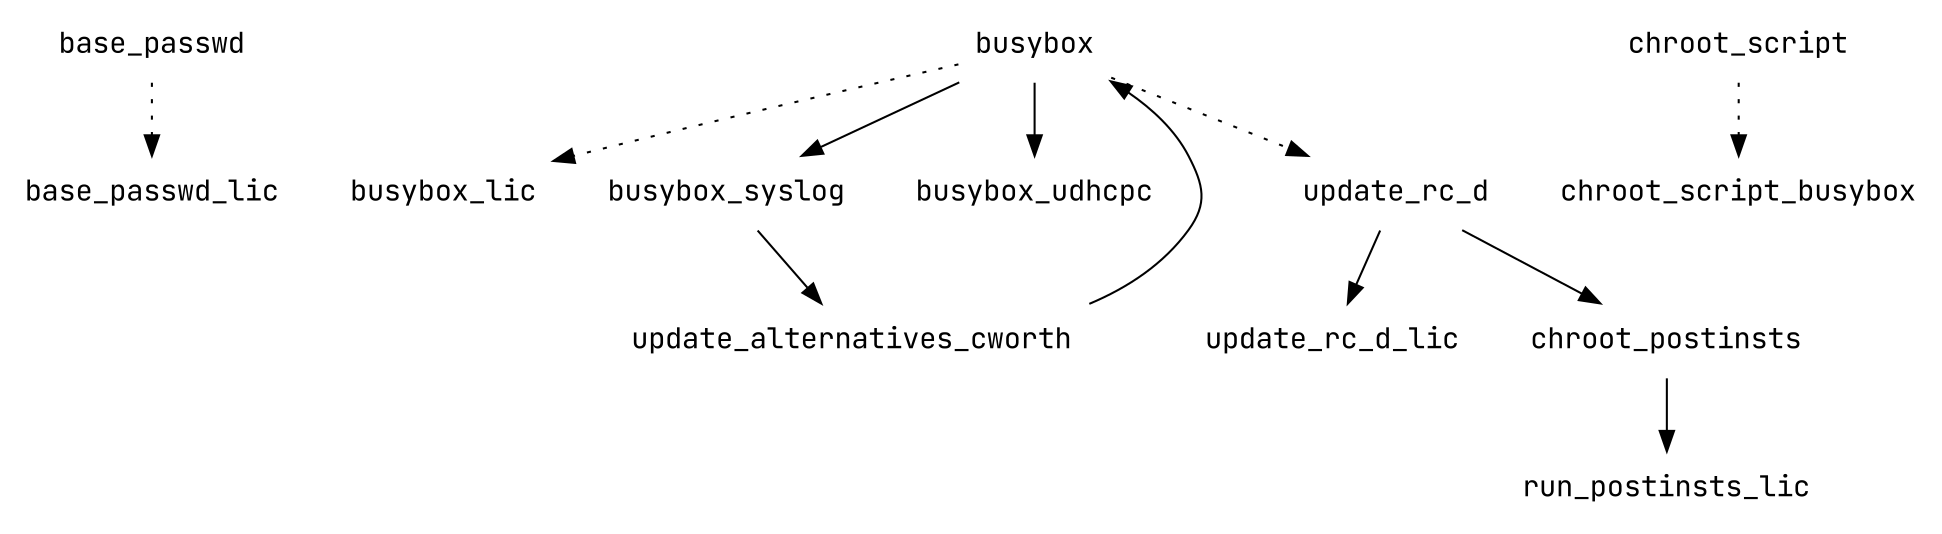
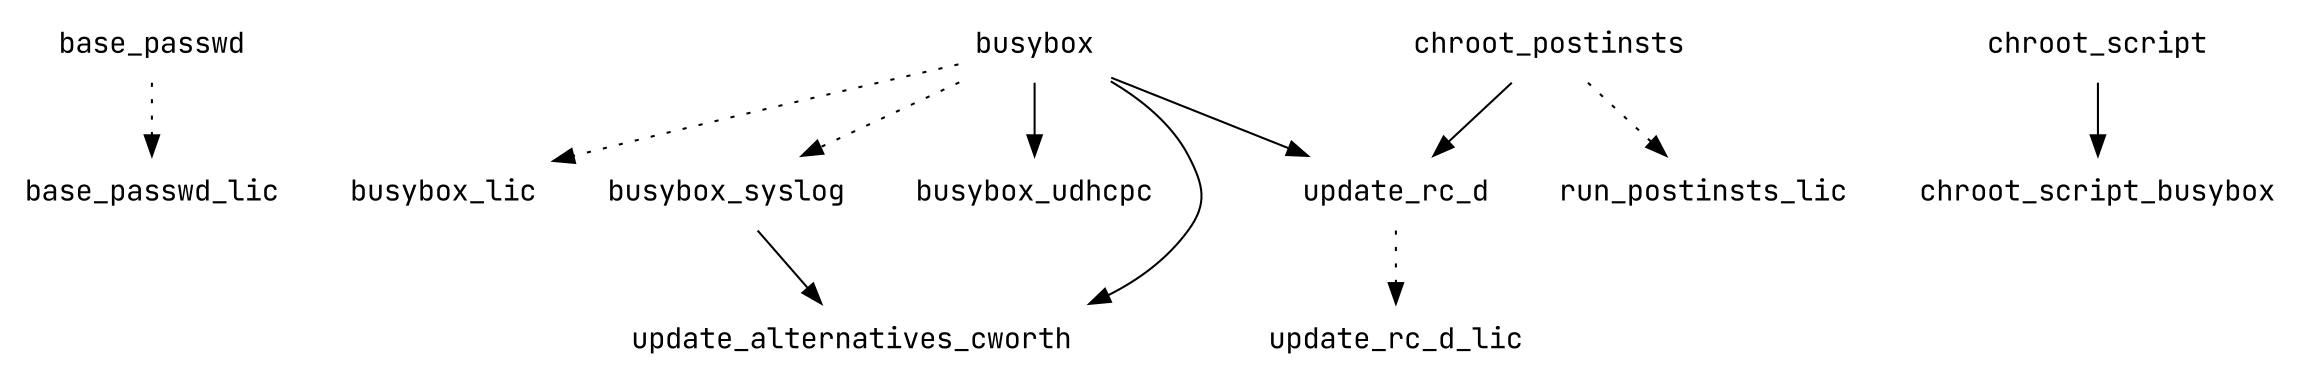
  digraph {
    fontname="JetBrains Mono"
    node [fontname="JetBrains Mono" shape=plaintext]
    edge [fontname="JetBrains Mono" style=dotted]
    base_passwd
    base_passwd_lic
    busybox
    busybox_lic
    busybox_syslog
    busybox_udhcpc
    update_alternatives_cworth
    update_rc_d
    update_rc_d_lic
    n10 [label=chroot_script_busybox]
    chroot_script
    n12 [label=chroot_postinsts]
    run_postinsts_lic
    base_passwd -> base_passwd_lic
    busybox -> busybox_lic
-   busybox -> busybox_syslog [style=solid]
+   busybox -> busybox_syslog
    busybox -> busybox_udhcpc [style=solid]
-   update_alternatives_cworth -> busybox [style=""]
-   busybox -> update_rc_d
+   busybox -> update_alternatives_cworth [style=""]
+   busybox -> update_rc_d [style=""]
    busybox_syslog -> update_alternatives_cworth [style=""]
-   update_rc_d -> update_rc_d_lic [style=solid]
-   chroot_script -> n10
-   update_rc_d -> n12 [style=""]
-   n12 -> run_postinsts_lic [style=solid]
+   update_rc_d -> update_rc_d_lic
+   chroot_script -> n10 [style=solid]
+   n12 -> update_rc_d [style=""]
+   n12 -> run_postinsts_lic
  }
